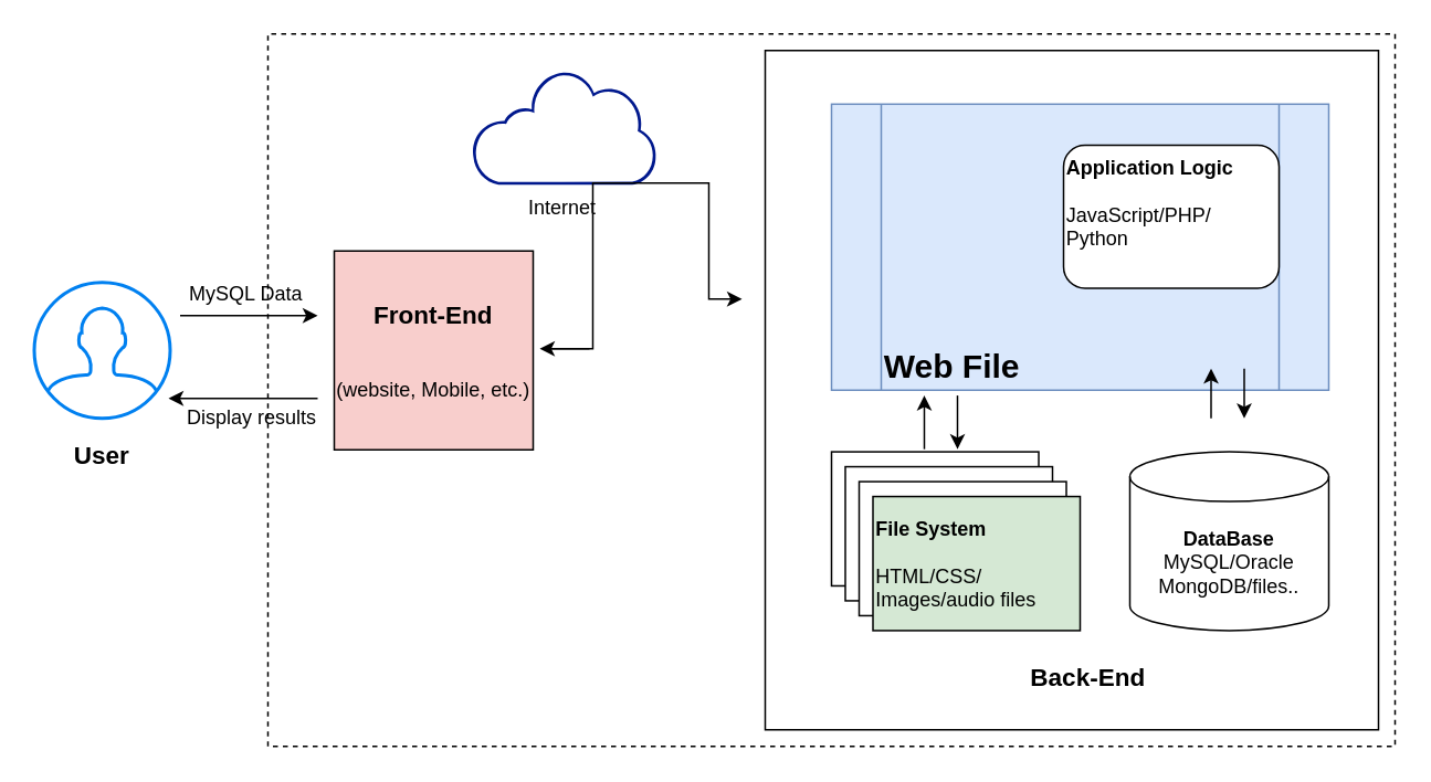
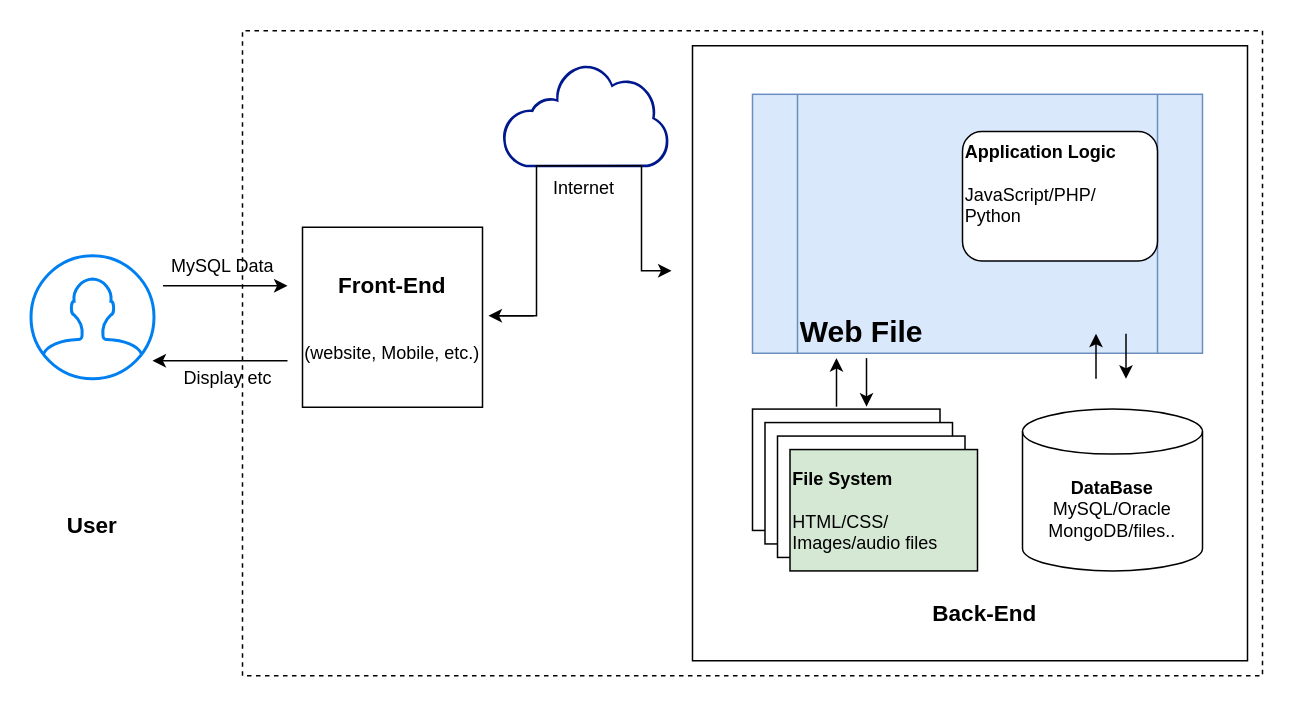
  <mxCell id="0" />
  <mxCell id="1" parent="0" />
  <mxCell id="2" value="" style="html=1;verticalLabelPosition=bottom;align=center;labelBackgroundColor=#ffffff;verticalAlign=top;strokeWidth=2;strokeColor=#0080F0;shadow=0;dashed=0;shape=mxgraph.ios7.icons.user;" vertex="1" parent="1"><mxGeometry x="20" y="170" width="82" height="82" as="geometry" /></mxCell>
- <mxCell id="3" value="&lt;b style=&quot;font-size: 15px;&quot;&gt;Front-End&lt;br&gt;&lt;/b&gt;&lt;br&gt;&lt;br&gt;(website, Mobile, etc.)" style="whiteSpace=wrap;html=1;aspect=fixed;fillColor=#f8cecc;" vertex="1" parent="1"><mxGeometry x="201" y="151" width="120" height="120" as="geometry" /></mxCell>
- <mxCell id="4" value="Internet&amp;nbsp;" style="sketch=0;aspect=fixed;pointerEvents=1;shadow=0;dashed=0;html=1;strokeColor=none;labelPosition=center;verticalLabelPosition=bottom;verticalAlign=top;align=center;fillColor=#00188D;shape=mxgraph.mscae.enterprise.internet_hollow" vertex="1" parent="1"><mxGeometry x="284" y="42" width="111.29" height="69" as="geometry" /></mxCell>
+ <mxCell id="3" value="&lt;b style=&quot;font-size: 15px;&quot;&gt;Front-End&lt;br&gt;&lt;/b&gt;&lt;br&gt;&lt;br&gt;(website, Mobile, etc.)" style="whiteSpace=wrap;html=1;aspect=fixed;" vertex="1" parent="1"><mxGeometry x="201" y="151" width="120" height="120" as="geometry" /></mxCell>
+ <mxCell id="4" value="Internet&amp;nbsp;" style="sketch=0;aspect=fixed;pointerEvents=1;shadow=0;dashed=0;html=1;strokeColor=none;labelPosition=center;verticalLabelPosition=bottom;verticalAlign=top;align=center;fillColor=#00188D;shape=mxgraph.mscae.enterprise.internet_hollow" vertex="1" parent="1"><mxGeometry x="334" y="42" width="111.29" height="69" as="geometry" /></mxCell>
  <mxCell id="5" value="" style="group" vertex="1" connectable="0" parent="1"><mxGeometry x="461" y="30" width="370" height="410" as="geometry" /></mxCell>
  <mxCell id="6" value="" style="rounded=0;whiteSpace=wrap;html=1;" vertex="1" parent="5"><mxGeometry width="370" height="410" as="geometry" /></mxCell>
  <mxCell id="7" value="" style="group" vertex="1" connectable="0" parent="5"><mxGeometry x="40" y="32.368" width="300" height="317.75" as="geometry" /></mxCell>
  <mxCell id="8" value="Web File" style="shape=process;whiteSpace=wrap;html=1;backgroundOutline=1;fillColor=#dae8fc;strokeColor=#6c8ebf;align=left;verticalAlign=bottom;fontStyle=1;fontSize=20;" vertex="1" parent="7"><mxGeometry width="300" height="172.632" as="geometry" /></mxCell>
  <mxCell id="9" value="&lt;b&gt;Application Logic&lt;/b&gt;&lt;br&gt;&lt;br&gt;JavaScript/PHP/&lt;br&gt;Python" style="whiteSpace=wrap;html=1;align=left;verticalAlign=top;rounded=1;" vertex="1" parent="7"><mxGeometry x="140" y="24.816" width="130" height="86.316" as="geometry" /></mxCell>
  <mxCell id="10" value="" style="group" vertex="1" connectable="0" parent="7"><mxGeometry y="209.855" width="150" height="107.895" as="geometry" /></mxCell>
  <mxCell id="11" value="" style="whiteSpace=wrap;html=1;" vertex="1" parent="10"><mxGeometry width="125" height="80.921" as="geometry" /></mxCell>
  <mxCell id="12" value="" style="whiteSpace=wrap;html=1;" vertex="1" parent="10"><mxGeometry x="8.333" y="8.991" width="125" height="80.921" as="geometry" /></mxCell>
  <mxCell id="13" value="" style="whiteSpace=wrap;html=1;" vertex="1" parent="10"><mxGeometry x="16.667" y="17.982" width="125" height="80.921" as="geometry" /></mxCell>
  <mxCell id="14" value="&lt;b&gt;File System&lt;/b&gt;&lt;br&gt;&lt;br&gt;HTML/CSS/&lt;br&gt;Images/audio files" style="whiteSpace=wrap;html=1;align=left;fillColor=#d5e8d4;" vertex="1" parent="10"><mxGeometry x="25" y="26.974" width="125" height="80.921" as="geometry" /></mxCell>
  <mxCell id="15" value="&lt;div style=&quot;&quot;&gt;&lt;b style=&quot;background-color: initial;&quot;&gt;DataBase&lt;/b&gt;&lt;/div&gt;MySQL/Oracle&lt;br&gt;MongoDB/files.." style="shape=cylinder3;whiteSpace=wrap;html=1;boundedLbl=1;backgroundOutline=1;size=15;" vertex="1" parent="7"><mxGeometry x="180" y="209.855" width="120" height="107.895" as="geometry" /></mxCell>
  <mxCell id="16" value="&lt;b style=&quot;font-size: 15px;&quot;&gt;Back-End&lt;/b&gt;" style="text;html=1;strokeColor=none;fillColor=none;align=center;verticalAlign=middle;whiteSpace=wrap;rounded=0;fontSize=15;" vertex="1" parent="5"><mxGeometry x="155" y="356.842" width="80" height="43.158" as="geometry" /></mxCell>
  <mxCell id="17" value="" style="group" vertex="1" connectable="0" parent="5"><mxGeometry x="96" y="208.237" width="20" height="32.368" as="geometry" /></mxCell>
  <mxCell id="18" value="" style="endArrow=classic;html=1;rounded=0;" edge="1" parent="17"><mxGeometry width="50" height="50" relative="1" as="geometry"><mxPoint y="32.368" as="sourcePoint" /><mxPoint as="targetPoint" /></mxGeometry></mxCell>
  <mxCell id="19" value="" style="endArrow=classic;html=1;rounded=0;" edge="1" parent="17"><mxGeometry width="50" height="50" relative="1" as="geometry"><mxPoint x="20" as="sourcePoint" /><mxPoint x="20" y="32.368" as="targetPoint" /></mxGeometry></mxCell>
- <mxCell id="20" value="&lt;b style=&quot;font-size: 15px;&quot;&gt;User&lt;/b&gt;" style="text;html=1;strokeColor=none;fillColor=none;align=center;verticalAlign=middle;whiteSpace=wrap;rounded=0;fontSize=15;" vertex="1" parent="1"><mxGeometry x="31" y="259" width="60" height="30" as="geometry" /></mxCell>
+ <mxCell id="20" value="&lt;b style=&quot;font-size: 15px;&quot;&gt;User&lt;/b&gt;" style="text;html=1;strokeColor=none;fillColor=none;align=center;verticalAlign=middle;whiteSpace=wrap;rounded=0;fontSize=15;" vertex="1" parent="1"><mxGeometry x="31" y="334" width="60" height="30" as="geometry" /></mxCell>
  <mxCell id="21" value="" style="endArrow=classic;html=1;rounded=0;" edge="1" parent="1"><mxGeometry width="50" height="50" relative="1" as="geometry"><mxPoint x="108" y="190" as="sourcePoint" /><mxPoint x="191" y="190" as="targetPoint" /><Array as="points" /></mxGeometry></mxCell>
  <mxCell id="22" value="" style="endArrow=classic;html=1;rounded=0;" edge="1" parent="1"><mxGeometry width="50" height="50" relative="1" as="geometry"><mxPoint x="191" y="240" as="sourcePoint" /><mxPoint x="101" y="240" as="targetPoint" /><Array as="points"><mxPoint x="191" y="240" /></Array></mxGeometry></mxCell>
  <mxCell id="23" value="MySQL Data" style="text;html=1;strokeColor=none;fillColor=none;align=center;verticalAlign=middle;whiteSpace=wrap;rounded=0;" vertex="1" parent="1"><mxGeometry x="108" y="167" width="80" height="20" as="geometry" /></mxCell>
- <mxCell id="24" value="Display results" style="text;html=1;strokeColor=none;fillColor=none;align=center;verticalAlign=middle;whiteSpace=wrap;rounded=0;" vertex="1" parent="1"><mxGeometry x="108" y="245" width="87" height="14" as="geometry" /></mxCell>
+ <mxCell id="24" value="Display etc" style="text;html=1;strokeColor=none;fillColor=none;align=center;verticalAlign=middle;whiteSpace=wrap;rounded=0;" vertex="1" parent="1"><mxGeometry x="108" y="245" width="87" height="14" as="geometry" /></mxCell>
  <mxCell id="25" value="" style="endArrow=classic;html=1;rounded=0;" edge="1" parent="1"><mxGeometry width="50" height="50" relative="1" as="geometry"><mxPoint x="327" y="210" as="sourcePoint" /><mxPoint x="447" y="180" as="targetPoint" /><Array as="points"><mxPoint x="357" y="210" /><mxPoint x="357" y="110" /><mxPoint x="427" y="110" /><mxPoint x="427" y="180" /></Array></mxGeometry></mxCell>
  <mxCell id="26" value="" style="endArrow=classic;html=1;rounded=0;" edge="1" parent="1"><mxGeometry width="50" height="50" relative="1" as="geometry"><mxPoint x="355" y="210" as="sourcePoint" /><mxPoint x="325" y="210" as="targetPoint" /></mxGeometry></mxCell>
  <mxCell id="27" value="" style="group" vertex="1" connectable="0" parent="1"><mxGeometry x="730" y="222" width="20" height="30" as="geometry" /></mxCell>
  <mxCell id="28" value="" style="endArrow=classic;html=1;rounded=0;" edge="1" parent="27"><mxGeometry width="50" height="50" relative="1" as="geometry"><mxPoint y="30" as="sourcePoint" /><mxPoint as="targetPoint" /></mxGeometry></mxCell>
  <mxCell id="29" value="" style="endArrow=classic;html=1;rounded=0;" edge="1" parent="27"><mxGeometry width="50" height="50" relative="1" as="geometry"><mxPoint x="20" as="sourcePoint" /><mxPoint x="20" y="30" as="targetPoint" /></mxGeometry></mxCell>
  <mxCell id="30" value="" style="endArrow=none;dashed=1;html=1;rounded=0;fontColor=#FF8000;labelBorderColor=none;" edge="1" parent="1"><mxGeometry width="50" height="50" relative="1" as="geometry"><mxPoint x="841" y="20" as="sourcePoint" /><mxPoint x="841" y="20" as="targetPoint" /><Array as="points"><mxPoint x="841" y="450" /><mxPoint x="161" y="450" /><mxPoint x="161" y="20" /></Array></mxGeometry></mxCell>
